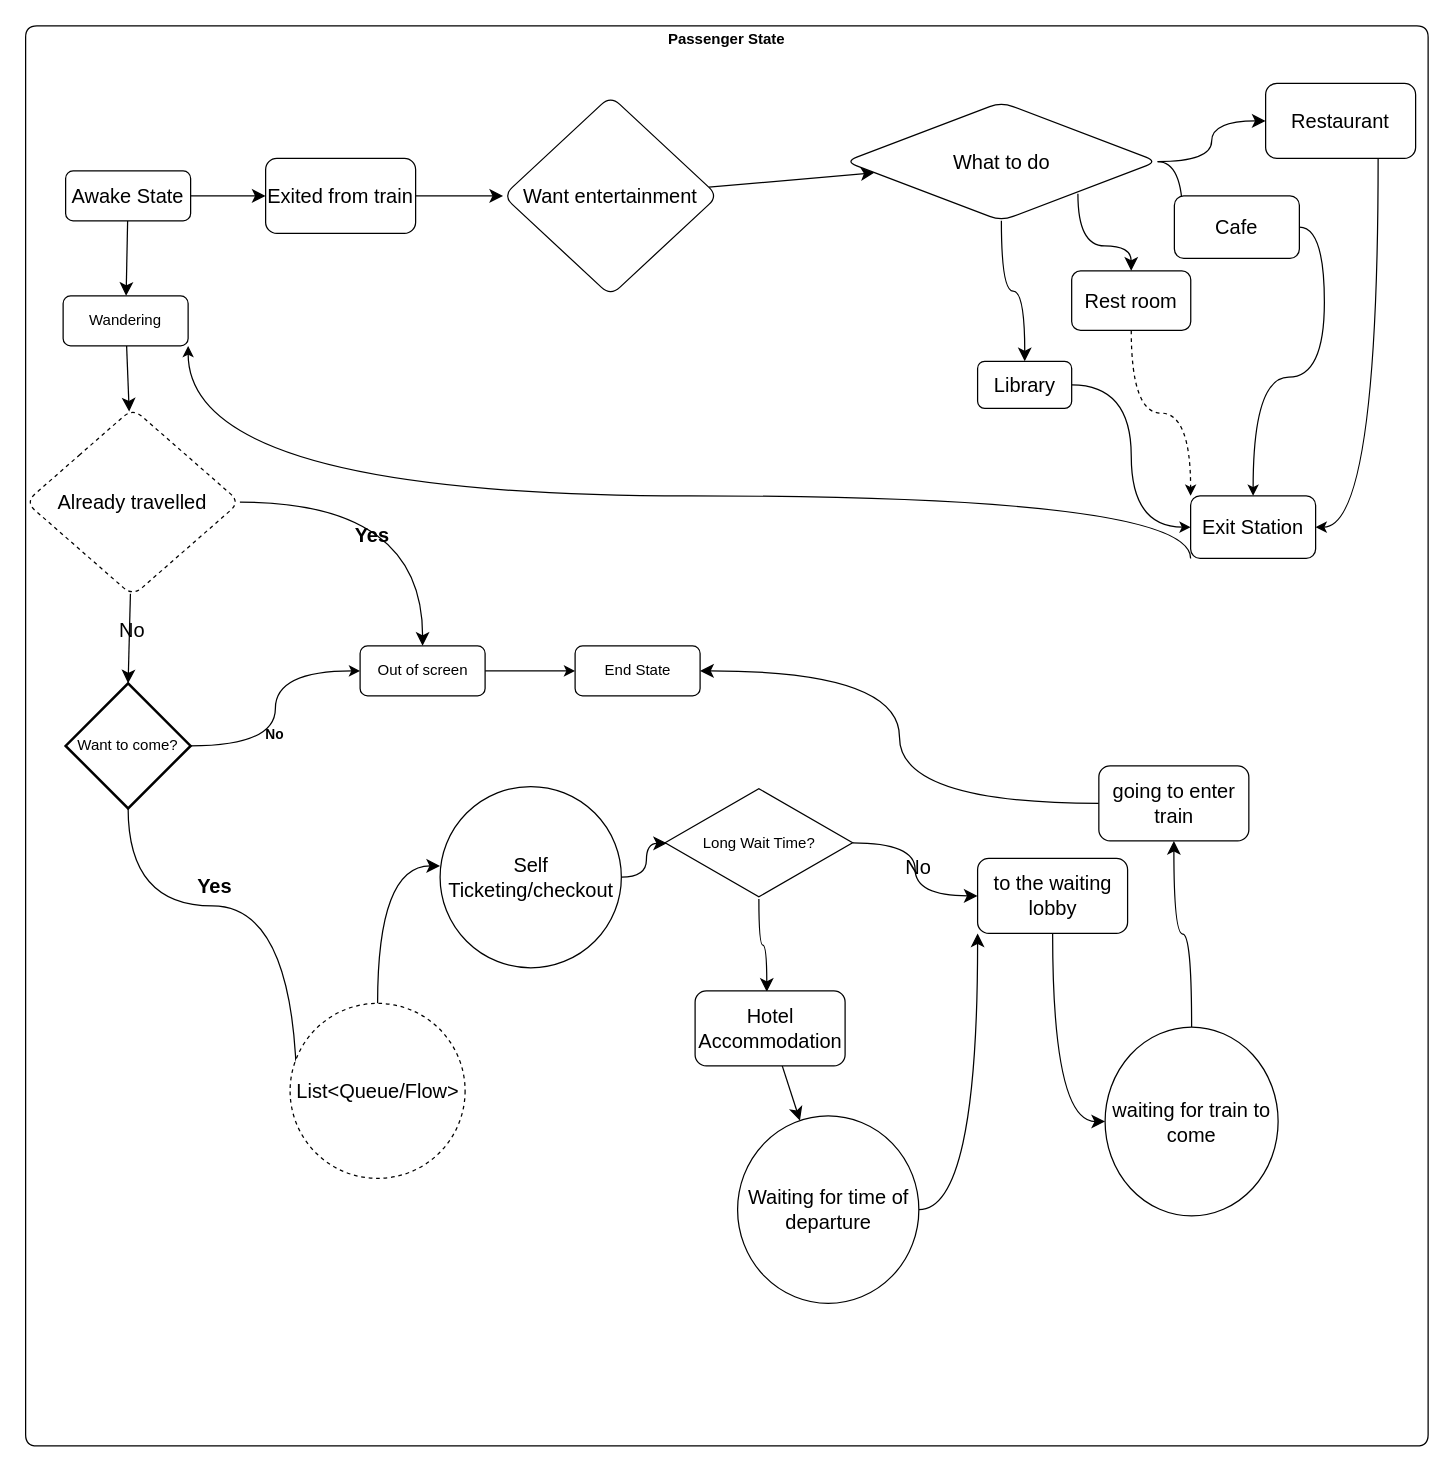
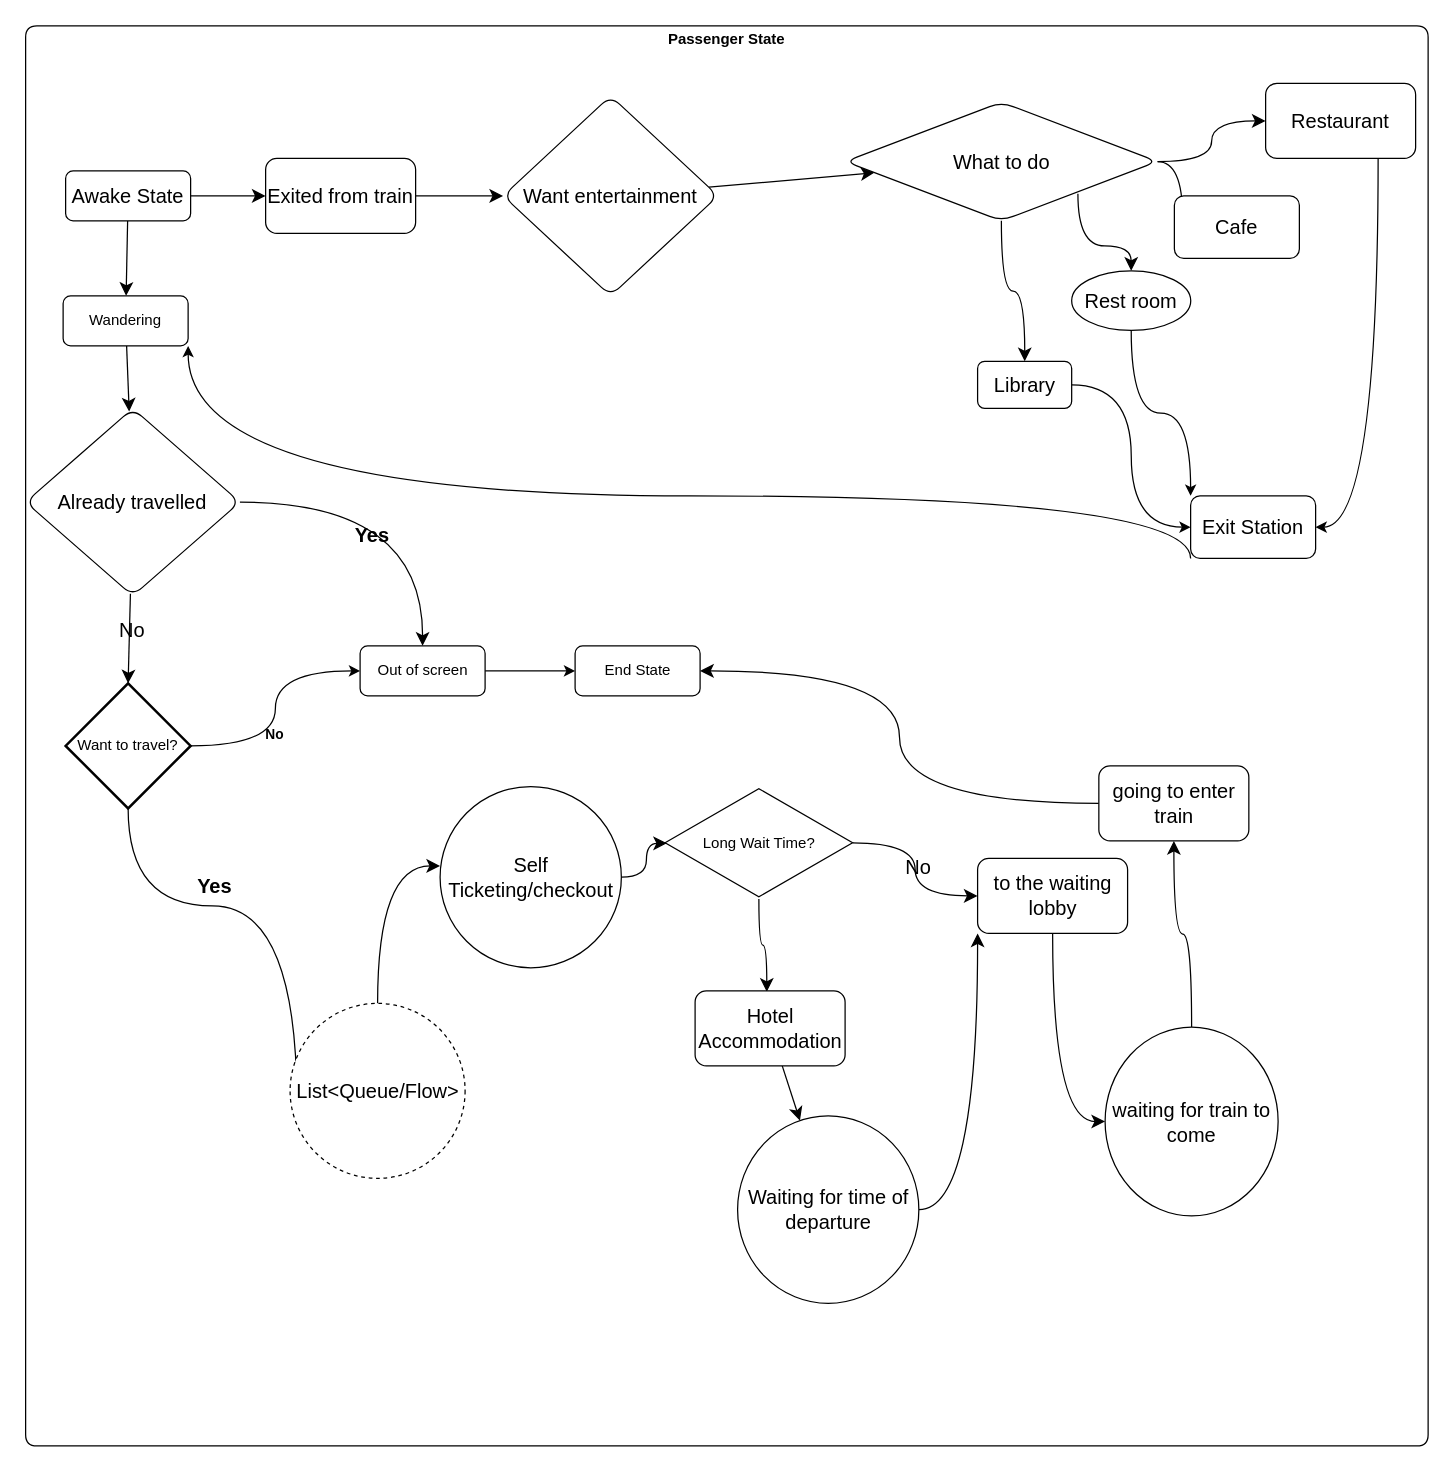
  <mxCell id="0" />
  <mxCell id="1" parent="0" />
  <mxCell id="2" value="Passenger State" style="swimlane;startSize=20;horizontal=1;childLayout=flowLayout;flowOrientation=north;resizable=0;interRankCellSpacing=50;containerType=tree;fontSize=12;movable=0;rotatable=0;deletable=0;editable=0;locked=1;connectable=0;container=0;labelBackgroundColor=none;rounded=1;swimlaneLine=0;" vertex="1" parent="1"><mxGeometry x="20" y="20" width="1122" height="1136" as="geometry"><mxRectangle x="-80" y="30" width="130" height="30" as="alternateBounds" /></mxGeometry></mxCell>
  <mxCell id="3" value="" style="edgeStyle=none;curved=1;rounded=1;orthogonalLoop=1;jettySize=auto;html=1;fontSize=12;startSize=8;endSize=8;labelBackgroundColor=none;fontColor=default;" edge="1" parent="1" source="29" target="5"><mxGeometry relative="1" as="geometry" /></mxCell>
  <mxCell id="4" value="" style="edgeStyle=none;curved=1;rounded=1;orthogonalLoop=1;jettySize=auto;html=1;fontSize=12;startSize=8;endSize=8;labelBackgroundColor=none;fontColor=default;" edge="1" parent="1" source="5" target="42"><mxGeometry relative="1" as="geometry" /></mxCell>
  <mxCell id="5" value="Wandering" style="whiteSpace=wrap;html=1;labelBackgroundColor=none;rounded=1;" vertex="1" parent="1"><mxGeometry x="50" width="100" height="40" as="geometry" y="236" /></mxCell>
  <mxCell id="6" value="" style="html=1;rounded=1;curved=1;sourcePerimeterSpacing=0;targetPerimeterSpacing=0;startSize=6;endSize=6;orthogonal=1;edgeStyle=orthogonalEdgeStyle;entryX=0;entryY=0.5;entryDx=0;entryDy=0;labelBackgroundColor=none;fontColor=default;" edge="1" target="7" source="13" parent="1"><mxGeometry relative="1" as="geometry"><mxPoint x="1977.58" y="3490" as="sourcePoint" /><mxPoint x="471.58" y="542" as="targetPoint" /></mxGeometry></mxCell>
  <mxCell id="7" value="End State" style="whiteSpace=wrap;html=1;labelBackgroundColor=none;rounded=1;" vertex="1" parent="1"><mxGeometry x="459.58" y="516" width="100" height="40" as="geometry" /></mxCell>
  <mxCell id="8" style="edgeStyle=orthogonalEdgeStyle;rounded=1;orthogonalLoop=1;jettySize=auto;html=1;exitX=1;exitY=0.5;exitDx=0;exitDy=0;exitPerimeter=0;entryX=0;entryY=0.5;entryDx=0;entryDy=0;curved=1;labelBackgroundColor=none;fontColor=default;" edge="1" parent="1" source="12" target="13"><mxGeometry relative="1" as="geometry" /></mxCell>
  <mxCell id="9" value="&lt;b&gt;No&lt;/b&gt;" style="edgeLabel;html=1;align=center;verticalAlign=middle;resizable=0;points=[];labelBackgroundColor=none;rounded=1;" vertex="1" connectable="0" parent="8"><mxGeometry x="-0.215" y="1" relative="1" as="geometry"><mxPoint as="offset" /></mxGeometry></mxCell>
  <mxCell id="10" style="edgeStyle=orthogonalEdgeStyle;curved=1;rounded=1;orthogonalLoop=1;jettySize=auto;html=1;entryX=0.039;entryY=0.625;entryDx=0;entryDy=0;entryPerimeter=0;fontSize=12;startSize=8;endSize=8;exitX=0.5;exitY=1;exitDx=0;exitDy=0;exitPerimeter=0;labelBackgroundColor=none;fontColor=default;" edge="1" parent="1" source="12" target="31"><mxGeometry relative="1" as="geometry" /></mxCell>
  <mxCell id="11" value="&lt;b&gt;Yes&lt;/b&gt;" style="edgeLabel;html=1;align=center;verticalAlign=middle;resizable=0;points=[];fontSize=16;labelBackgroundColor=none;rounded=1;" vertex="1" connectable="0" parent="10"><mxGeometry x="-0.227" y="17" relative="1" as="geometry"><mxPoint as="offset" /></mxGeometry></mxCell>
- <mxCell id="12" value="Want to come?" style="strokeWidth=2;html=1;shape=mxgraph.flowchart.decision;whiteSpace=wrap;labelBackgroundColor=none;rounded=1;" vertex="1" parent="1"><mxGeometry x="52" y="546" width="100" height="100" as="geometry" /></mxCell>
+ <mxCell id="12" value="Want to travel?" style="strokeWidth=2;html=1;shape=mxgraph.flowchart.decision;whiteSpace=wrap;labelBackgroundColor=none;rounded=1;" vertex="1" parent="1"><mxGeometry x="52" y="546" width="100" height="100" as="geometry" /></mxCell>
  <mxCell id="13" value="Out of screen" style="whiteSpace=wrap;html=1;labelBackgroundColor=none;rounded=1;" vertex="1" parent="1"><mxGeometry x="287.58" y="516" width="100" height="40" as="geometry" /></mxCell>
  <mxCell id="14" value="" style="edgeStyle=orthogonalEdgeStyle;curved=1;rounded=1;orthogonalLoop=1;jettySize=auto;html=1;fontSize=12;startSize=8;endSize=8;labelBackgroundColor=none;fontColor=default;" edge="1" parent="1" source="17" target="21"><mxGeometry relative="1" as="geometry" /></mxCell>
  <mxCell id="15" value="No" style="edgeLabel;html=1;align=center;verticalAlign=middle;resizable=0;points=[];fontSize=16;labelBackgroundColor=none;rounded=1;" vertex="1" connectable="0" parent="14"><mxGeometry x="-0.029" y="2" relative="1" as="geometry"><mxPoint as="offset" /></mxGeometry></mxCell>
  <mxCell id="16" style="edgeStyle=orthogonalEdgeStyle;curved=1;rounded=1;orthogonalLoop=1;jettySize=auto;html=1;entryX=0.478;entryY=0.013;entryDx=0;entryDy=0;entryPerimeter=0;fontSize=12;startSize=8;endSize=8;labelBackgroundColor=none;fontColor=default;" edge="1" parent="1" source="17" target="19"><mxGeometry relative="1" as="geometry" /></mxCell>
  <mxCell id="17" value="Long Wait Time?" style="html=1;whiteSpace=wrap;aspect=fixed;shape=isoRectangle;labelBackgroundColor=none;rounded=1;" vertex="1" parent="1"><mxGeometry x="531.58" y="628.5" width="150" height="90" as="geometry" /></mxCell>
  <mxCell id="18" value="" style="edgeStyle=none;curved=1;rounded=1;orthogonalLoop=1;jettySize=auto;html=1;fontSize=12;startSize=8;endSize=8;labelBackgroundColor=none;fontColor=default;" edge="1" parent="1" source="19" target="27"><mxGeometry relative="1" as="geometry" /></mxCell>
  <mxCell id="19" value="Hotel Accommodation" style="whiteSpace=wrap;html=1;fontSize=16;labelBackgroundColor=none;rounded=1;" vertex="1" parent="1"><mxGeometry x="555.58" y="792" width="120" height="60" as="geometry" /></mxCell>
  <mxCell id="20" value="" style="edgeStyle=orthogonalEdgeStyle;curved=1;rounded=1;orthogonalLoop=1;jettySize=auto;html=1;fontSize=12;startSize=8;endSize=8;entryX=0;entryY=0.5;entryDx=0;entryDy=0;labelBackgroundColor=none;fontColor=default;" edge="1" parent="1" source="21" target="23"><mxGeometry relative="1" as="geometry" /></mxCell>
  <mxCell id="21" value="to the waiting lobby" style="whiteSpace=wrap;html=1;fontSize=16;labelBackgroundColor=none;rounded=1;" vertex="1" parent="1"><mxGeometry x="781.58" y="686" width="120" height="60" as="geometry" /></mxCell>
  <mxCell id="22" value="" style="edgeStyle=orthogonalEdgeStyle;rounded=1;orthogonalLoop=1;jettySize=auto;html=1;fontSize=12;startSize=8;endSize=8;curved=1;labelBackgroundColor=none;fontColor=default;" edge="1" parent="1" source="23" target="25"><mxGeometry relative="1" as="geometry" /></mxCell>
  <mxCell id="23" value="waiting for train to come" style="ellipse;whiteSpace=wrap;html=1;fontSize=16;labelBackgroundColor=none;rounded=1;" vertex="1" parent="1"><mxGeometry x="883.58" y="821" width="138.42" height="151" as="geometry" /></mxCell>
  <mxCell id="24" style="edgeStyle=orthogonalEdgeStyle;curved=1;rounded=1;orthogonalLoop=1;jettySize=auto;html=1;entryX=1;entryY=0.5;entryDx=0;entryDy=0;fontSize=12;startSize=8;endSize=8;labelBackgroundColor=none;fontColor=default;" edge="1" parent="1" source="25" target="7"><mxGeometry relative="1" as="geometry" /></mxCell>
  <mxCell id="25" value="going to enter train" style="whiteSpace=wrap;html=1;fontSize=16;labelBackgroundColor=none;rounded=1;" vertex="1" parent="1"><mxGeometry x="878.58" y="612" width="120" height="60" as="geometry" /></mxCell>
  <mxCell id="26" style="edgeStyle=orthogonalEdgeStyle;rounded=1;orthogonalLoop=1;jettySize=auto;html=1;entryX=0;entryY=1;entryDx=0;entryDy=0;fontSize=12;startSize=8;endSize=8;curved=1;labelBackgroundColor=none;fontColor=default;" edge="1" parent="1" source="27" target="21"><mxGeometry relative="1" as="geometry" /></mxCell>
  <mxCell id="27" value="Waiting for time of departure" style="ellipse;whiteSpace=wrap;html=1;fontSize=16;labelBackgroundColor=none;rounded=1;" vertex="1" parent="1"><mxGeometry x="589.58" y="892" width="145" height="150" as="geometry" /></mxCell>
  <mxCell id="28" value="" style="edgeStyle=none;curved=1;rounded=1;orthogonalLoop=1;jettySize=auto;html=1;fontSize=12;startSize=8;endSize=8;labelBackgroundColor=none;fontColor=default;" edge="1" parent="1" source="29" target="35"><mxGeometry relative="1" as="geometry" /></mxCell>
  <mxCell id="29" value="Awake State" style="whiteSpace=wrap;html=1;fontSize=16;labelBackgroundColor=none;rounded=1;" vertex="1" parent="1"><mxGeometry x="52" y="136" width="100" height="40" as="geometry" /></mxCell>
  <mxCell id="30" style="edgeStyle=orthogonalEdgeStyle;curved=1;rounded=1;orthogonalLoop=1;jettySize=auto;html=1;entryX=0;entryY=0.438;entryDx=0;entryDy=0;entryPerimeter=0;fontSize=12;startSize=8;endSize=8;labelBackgroundColor=none;fontColor=default;" edge="1" parent="1" source="31" target="33"><mxGeometry relative="1" as="geometry" /></mxCell>
  <mxCell id="31" value="List&amp;lt;Queue/Flow&amp;gt;" style="ellipse;whiteSpace=wrap;html=1;rounded=1;fontSize=16;labelBackgroundColor=none;dashed=1;" vertex="1" parent="1"><mxGeometry x="231.58" y="802" width="140" height="140" as="geometry" /></mxCell>
  <mxCell id="32" style="edgeStyle=orthogonalEdgeStyle;curved=1;rounded=1;orthogonalLoop=1;jettySize=auto;html=1;entryX=0.01;entryY=0.505;entryDx=0;entryDy=0;entryPerimeter=0;fontSize=12;startSize=8;endSize=8;labelBackgroundColor=none;fontColor=default;" edge="1" parent="1" source="33" target="17"><mxGeometry relative="1" as="geometry" /></mxCell>
  <mxCell id="33" value="Self Ticketing/checkout" style="ellipse;whiteSpace=wrap;html=1;fontSize=16;rounded=1;labelBackgroundColor=none;" vertex="1" parent="1"><mxGeometry x="351.58" y="628.5" width="145" height="145" as="geometry" /></mxCell>
  <mxCell id="34" value="" style="edgeStyle=none;curved=1;rounded=1;orthogonalLoop=1;jettySize=auto;html=1;fontSize=12;startSize=8;endSize=8;labelBackgroundColor=none;fontColor=default;" edge="1" parent="1" source="35" target="37"><mxGeometry relative="1" as="geometry" /></mxCell>
  <mxCell id="35" value="Exited from train" style="whiteSpace=wrap;html=1;fontSize=16;labelBackgroundColor=none;rounded=1;" vertex="1" parent="1"><mxGeometry x="212" y="126" width="120" height="60" as="geometry" /></mxCell>
  <mxCell id="36" value="" style="edgeStyle=none;curved=1;rounded=1;orthogonalLoop=1;jettySize=auto;html=1;fontSize=12;startSize=8;endSize=8;labelBackgroundColor=none;fontColor=default;" edge="1" parent="1" source="37" target="47"><mxGeometry relative="1" as="geometry" /></mxCell>
  <mxCell id="37" value="Want entertainment" style="rhombus;whiteSpace=wrap;html=1;fontSize=16;labelBackgroundColor=none;rounded=1;" vertex="1" parent="1"><mxGeometry x="402" y="76" width="172" height="160" as="geometry" /></mxCell>
  <mxCell id="38" style="edgeStyle=none;curved=1;rounded=1;orthogonalLoop=1;jettySize=auto;html=1;entryX=0.5;entryY=0;entryDx=0;entryDy=0;entryPerimeter=0;fontSize=12;startSize=8;endSize=8;labelBackgroundColor=none;fontColor=default;" edge="1" parent="1" source="42" target="12"><mxGeometry relative="1" as="geometry" /></mxCell>
  <mxCell id="39" value="No" style="edgeLabel;html=1;align=center;verticalAlign=middle;resizable=0;points=[];fontSize=16;labelBackgroundColor=none;rounded=1;" vertex="1" connectable="0" parent="38"><mxGeometry x="-0.209" y="1" relative="1" as="geometry"><mxPoint as="offset" /></mxGeometry></mxCell>
  <mxCell id="40" style="edgeStyle=orthogonalEdgeStyle;curved=1;rounded=1;orthogonalLoop=1;jettySize=auto;html=1;entryX=0.5;entryY=0;entryDx=0;entryDy=0;fontSize=12;startSize=8;endSize=8;exitX=1;exitY=0.5;exitDx=0;exitDy=0;labelBackgroundColor=none;fontColor=default;" edge="1" parent="1" source="42" target="13"><mxGeometry relative="1" as="geometry" /></mxCell>
  <mxCell id="41" value="&lt;b&gt;Yes&lt;/b&gt;" style="edgeLabel;html=1;align=center;verticalAlign=middle;resizable=0;points=[];fontSize=16;labelBackgroundColor=none;rounded=1;" vertex="1" connectable="0" parent="40"><mxGeometry x="-0.193" y="-25" relative="1" as="geometry"><mxPoint as="offset" /></mxGeometry></mxCell>
- <mxCell id="42" value="Already travelled" style="rhombus;whiteSpace=wrap;html=1;fontSize=16;labelBackgroundColor=none;rounded=1;dashed=1;" vertex="1" parent="1"><mxGeometry x="20" y="326" width="171.43" height="150" as="geometry" /></mxCell>
+ <mxCell id="42" value="Already travelled" style="rhombus;whiteSpace=wrap;html=1;fontSize=16;labelBackgroundColor=none;rounded=1;" vertex="1" parent="1"><mxGeometry x="20" y="326" width="171.43" height="150" as="geometry" /></mxCell>
  <mxCell id="43" value="" style="edgeStyle=orthogonalEdgeStyle;curved=1;rounded=1;orthogonalLoop=1;jettySize=auto;html=1;fontSize=12;startSize=8;endSize=8;labelBackgroundColor=none;fontColor=default;" edge="1" parent="1" source="47" target="49"><mxGeometry relative="1" as="geometry" /></mxCell>
  <mxCell id="44" value="" style="edgeStyle=orthogonalEdgeStyle;curved=1;rounded=1;orthogonalLoop=1;jettySize=auto;html=1;fontSize=12;startSize=8;endSize=8;labelBackgroundColor=none;fontColor=default;" edge="1" parent="1" source="47" target="51"><mxGeometry relative="1" as="geometry" /></mxCell>
  <mxCell id="45" value="" style="edgeStyle=orthogonalEdgeStyle;curved=1;rounded=1;orthogonalLoop=1;jettySize=auto;html=1;fontSize=12;startSize=8;endSize=8;labelBackgroundColor=none;fontColor=default;" edge="1" parent="1" source="47" target="53"><mxGeometry relative="1" as="geometry" /></mxCell>
  <mxCell id="46" value="" style="edgeStyle=orthogonalEdgeStyle;curved=1;rounded=1;orthogonalLoop=1;jettySize=auto;html=1;fontSize=12;startSize=8;endSize=8;exitX=0.745;exitY=0.772;exitDx=0;exitDy=0;exitPerimeter=0;entryX=0.5;entryY=0;entryDx=0;entryDy=0;labelBackgroundColor=none;fontColor=default;" edge="1" parent="1" source="47" target="55"><mxGeometry relative="1" as="geometry"><mxPoint x="621.999" y="286.001" as="sourcePoint" /></mxGeometry></mxCell>
  <mxCell id="47" value="What to do" style="rhombus;whiteSpace=wrap;html=1;fontSize=16;labelBackgroundColor=none;rounded=1;" vertex="1" parent="1"><mxGeometry x="675.58" y="81" width="250" height="95" as="geometry" /></mxCell>
  <mxCell id="48" style="edgeStyle=orthogonalEdgeStyle;curved=1;rounded=1;orthogonalLoop=1;jettySize=auto;html=1;entryX=1;entryY=0.5;entryDx=0;entryDy=0;labelBackgroundColor=none;fontColor=default;" edge="1" parent="1" source="49" target="57"><mxGeometry relative="1" as="geometry"><Array as="points"><mxPoint x="1102" y="421" /></Array></mxGeometry></mxCell>
  <mxCell id="49" value="Restaurant" style="whiteSpace=wrap;html=1;fontSize=16;labelBackgroundColor=none;rounded=1;" vertex="1" parent="1"><mxGeometry x="1012" y="66" width="120" height="60" as="geometry" /></mxCell>
- <mxCell id="50" style="edgeStyle=orthogonalEdgeStyle;curved=1;rounded=1;orthogonalLoop=1;jettySize=auto;html=1;exitX=1;exitY=0.5;exitDx=0;exitDy=0;entryX=0.5;entryY=0;entryDx=0;entryDy=0;labelBackgroundColor=none;fontColor=default;" edge="1" parent="1" source="51" target="57"><mxGeometry relative="1" as="geometry" /></mxCell>
  <mxCell id="51" value="Cafe" style="whiteSpace=wrap;html=1;fontSize=16;labelBackgroundColor=none;rounded=1;" vertex="1" parent="1"><mxGeometry x="939" y="156" width="100" height="50" as="geometry" /></mxCell>
  <mxCell id="52" style="edgeStyle=orthogonalEdgeStyle;curved=1;rounded=1;orthogonalLoop=1;jettySize=auto;html=1;entryX=0;entryY=0.5;entryDx=0;entryDy=0;labelBackgroundColor=none;fontColor=default;" edge="1" parent="1" source="53" target="57"><mxGeometry relative="1" as="geometry" /></mxCell>
  <mxCell id="53" value="Library" style="whiteSpace=wrap;html=1;fontSize=16;labelBackgroundColor=none;rounded=1;" vertex="1" parent="1"><mxGeometry x="781.58" y="288.37" width="75.26" height="37.63" as="geometry" /></mxCell>
- <mxCell id="54" style="edgeStyle=orthogonalEdgeStyle;curved=1;rounded=1;orthogonalLoop=1;jettySize=auto;html=1;entryX=0;entryY=0;entryDx=0;entryDy=0;labelBackgroundColor=none;fontColor=default;dashed=1;" edge="1" parent="1" source="55" target="57"><mxGeometry relative="1" as="geometry" /></mxCell>
- <mxCell id="55" value="Rest room" style="whiteSpace=wrap;html=1;fontSize=16;labelBackgroundColor=none;rounded=1;" vertex="1" parent="1"><mxGeometry x="856.84" y="216" width="95.26" height="47.63" as="geometry" /></mxCell>
+ <mxCell id="54" style="edgeStyle=orthogonalEdgeStyle;curved=1;rounded=1;orthogonalLoop=1;jettySize=auto;html=1;entryX=0;entryY=0;entryDx=0;entryDy=0;labelBackgroundColor=none;fontColor=default;" edge="1" parent="1" source="55" target="57"><mxGeometry relative="1" as="geometry" /></mxCell>
+ <mxCell id="55" value="Rest room" style="ellipse;whiteSpace=wrap;html=1;fontSize=16;labelBackgroundColor=none;" vertex="1" parent="1"><mxGeometry x="856.84" y="216" width="95.26" height="47.63" as="geometry" /></mxCell>
  <mxCell id="56" style="edgeStyle=orthogonalEdgeStyle;curved=1;rounded=1;orthogonalLoop=1;jettySize=auto;html=1;entryX=1;entryY=1;entryDx=0;entryDy=0;exitX=0;exitY=1;exitDx=0;exitDy=0;labelBackgroundColor=none;fontColor=default;" edge="1" parent="1" source="57" target="5"><mxGeometry relative="1" as="geometry"><Array as="points"><mxPoint x="952" y="396" /><mxPoint x="150" y="396" /></Array></mxGeometry></mxCell>
  <mxCell id="57" value="Exit Station" style="rounded=1;whiteSpace=wrap;html=1;fontSize=16;labelBackgroundColor=none;" vertex="1" parent="1"><mxGeometry x="952" y="396" width="100" height="50" as="geometry" /></mxCell>
